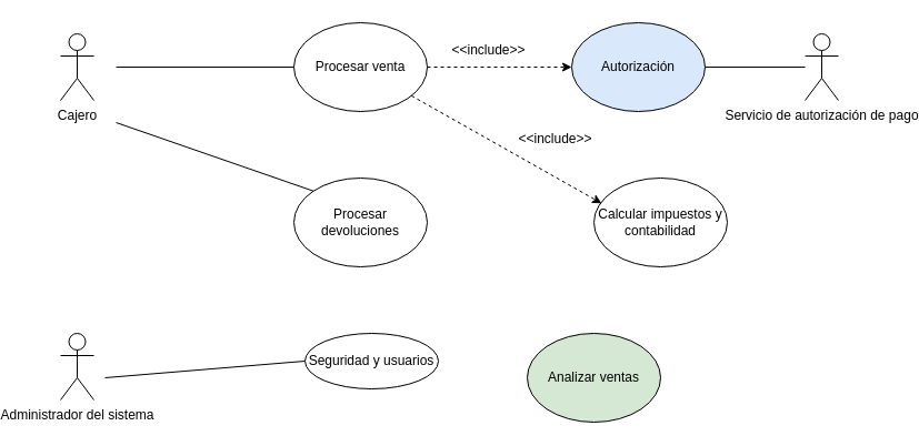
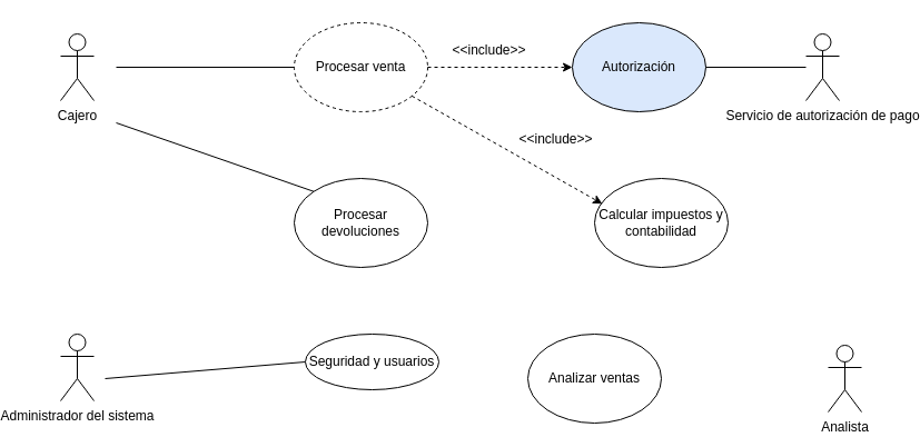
  <mxCell id="0" />
  <mxCell id="1" parent="0" />
  <mxCell id="2" value="Administrador del&lt;span style=&quot;background-color: initial;&quot;&gt;&amp;nbsp;sistema&lt;/span&gt;" style="shape=umlActor;verticalLabelPosition=bottom;verticalAlign=top;html=1;outlineConnect=0;" parent="1" vertex="1"><mxGeometry x="20" y="300" width="30" height="60" as="geometry" /></mxCell>
  <mxCell id="3" value="Servicio de autorización de pago" style="shape=umlActor;verticalLabelPosition=bottom;verticalAlign=top;html=1;outlineConnect=0;" parent="1" vertex="1"><mxGeometry x="690" y="30" width="30" height="60" as="geometry" /></mxCell>
  <mxCell id="4" value="Cajero" style="shape=umlActor;verticalLabelPosition=bottom;verticalAlign=top;html=1;outlineConnect=0;" parent="1" vertex="1"><mxGeometry x="20" y="30" width="30" height="60" as="geometry" /></mxCell>
- <mxCell id="5" value="Procesar venta" style="ellipse;whiteSpace=wrap;html=1;" parent="1" vertex="1"><mxGeometry x="230" y="20" width="120" height="80" as="geometry" /></mxCell>
+ <mxCell id="5" value="Procesar venta" style="ellipse;whiteSpace=wrap;html=1;dashed=1;" parent="1" vertex="1"><mxGeometry x="230" y="20" width="120" height="80" as="geometry" /></mxCell>
  <mxCell id="6" value="Procesar devoluciones" style="ellipse;whiteSpace=wrap;html=1;" parent="1" vertex="1"><mxGeometry x="230" y="160" width="120" height="80" as="geometry" /></mxCell>
  <mxCell id="7" value="" style="endArrow=none;html=1;rounded=0;entryX=0;entryY=0.5;entryDx=0;entryDy=0;" parent="1" target="8" edge="1"><mxGeometry width="50" height="50" relative="1" as="geometry"><mxPoint x="60" y="340" as="sourcePoint" /><mxPoint x="160" y="290" as="targetPoint" /></mxGeometry></mxCell>
  <mxCell id="8" value="Seguridad y usuarios" style="ellipse;whiteSpace=wrap;html=1;" parent="1" vertex="1"><mxGeometry x="240" y="300" width="120" height="50" as="geometry" /></mxCell>
  <mxCell id="9" value="" style="endArrow=classic;dashed=1;html=1;rounded=0;exitX=1;exitY=0.5;exitDx=0;exitDy=0;startArrow=none;startFill=0;endFill=1;" parent="1" source="5" edge="1"><mxGeometry width="50" height="50" relative="1" as="geometry"><mxPoint x="370" y="80" as="sourcePoint" /><mxPoint x="480" y="60" as="targetPoint" /></mxGeometry></mxCell>
  <mxCell id="10" value="" style="endArrow=none;html=1;rounded=0;entryX=0;entryY=0.5;entryDx=0;entryDy=0;" parent="1" target="5" edge="1"><mxGeometry width="50" height="50" relative="1" as="geometry"><mxPoint x="70" y="60" as="sourcePoint" /><mxPoint x="150" y="50" as="targetPoint" /></mxGeometry></mxCell>
  <mxCell id="11" value="&amp;lt;&amp;lt;include&lt;span style=&quot;background-color: initial;&quot;&gt;&amp;gt;&amp;gt;&lt;/span&gt;" style="text;html=1;align=center;verticalAlign=middle;resizable=0;points=[];autosize=1;strokeColor=none;fillColor=none;" parent="1" vertex="1"><mxGeometry x="360" y="30" width="90" height="30" as="geometry" /></mxCell>
  <mxCell id="12" value="" style="endArrow=none;html=1;rounded=0;exitX=0;exitY=0;exitDx=0;exitDy=0;" parent="1" source="6" edge="1"><mxGeometry width="50" height="50" relative="1" as="geometry"><mxPoint x="110" y="170" as="sourcePoint" /><mxPoint x="70" y="110" as="targetPoint" /></mxGeometry></mxCell>
- <mxCell id="14" value="Analizar ventas" style="ellipse;whiteSpace=wrap;html=1;fillColor=#d5e8d4;" parent="1" vertex="1"><mxGeometry x="440" y="300" width="120" height="80" as="geometry" /></mxCell>
+ <mxCell id="13" value="Analista" style="shape=umlActor;verticalLabelPosition=bottom;verticalAlign=top;html=1;outlineConnect=0;" parent="1" vertex="1"><mxGeometry x="710" y="310" width="30" height="60" as="geometry" /></mxCell>
+ <mxCell id="14" value="Analizar ventas" style="ellipse;whiteSpace=wrap;html=1;" parent="1" vertex="1"><mxGeometry x="440" y="300" width="120" height="80" as="geometry" /></mxCell>
  <mxCell id="15" value="Autorización" style="ellipse;whiteSpace=wrap;html=1;fillColor=#dae8fc;" parent="1" vertex="1"><mxGeometry x="480" y="20" width="120" height="80" as="geometry" /></mxCell>
  <mxCell id="16" value="" style="endArrow=none;html=1;rounded=0;exitX=1;exitY=0.5;exitDx=0;exitDy=0;" parent="1" source="15" edge="1"><mxGeometry width="50" height="50" relative="1" as="geometry"><mxPoint x="610" y="80" as="sourcePoint" /><mxPoint x="690" y="60" as="targetPoint" /></mxGeometry></mxCell>
  <mxCell id="17" value="" style="endArrow=classic;dashed=1;html=1;rounded=0;startArrow=none;startFill=0;endFill=1;entryX=0.058;entryY=0.285;entryDx=0;entryDy=0;entryPerimeter=0;" parent="1" source="5" edge="1"><mxGeometry width="50" height="50" relative="1" as="geometry"><mxPoint x="360" y="120" as="sourcePoint" /><mxPoint x="506.96" y="182.8" as="targetPoint" /></mxGeometry></mxCell>
  <mxCell id="18" value="&amp;lt;&amp;lt;include&lt;span style=&quot;background-color: initial;&quot;&gt;&amp;gt;&amp;gt;&lt;/span&gt;" style="text;html=1;align=center;verticalAlign=middle;resizable=0;points=[];autosize=1;strokeColor=none;fillColor=none;rotation=0;" parent="1" vertex="1"><mxGeometry x="420" y="110" width="90" height="30" as="geometry" /></mxCell>
  <mxCell id="19" value="Calcular impuestos y contabilidad" style="ellipse;whiteSpace=wrap;html=1;" parent="1" vertex="1"><mxGeometry x="500" y="160" width="120" height="80" as="geometry" /></mxCell>
